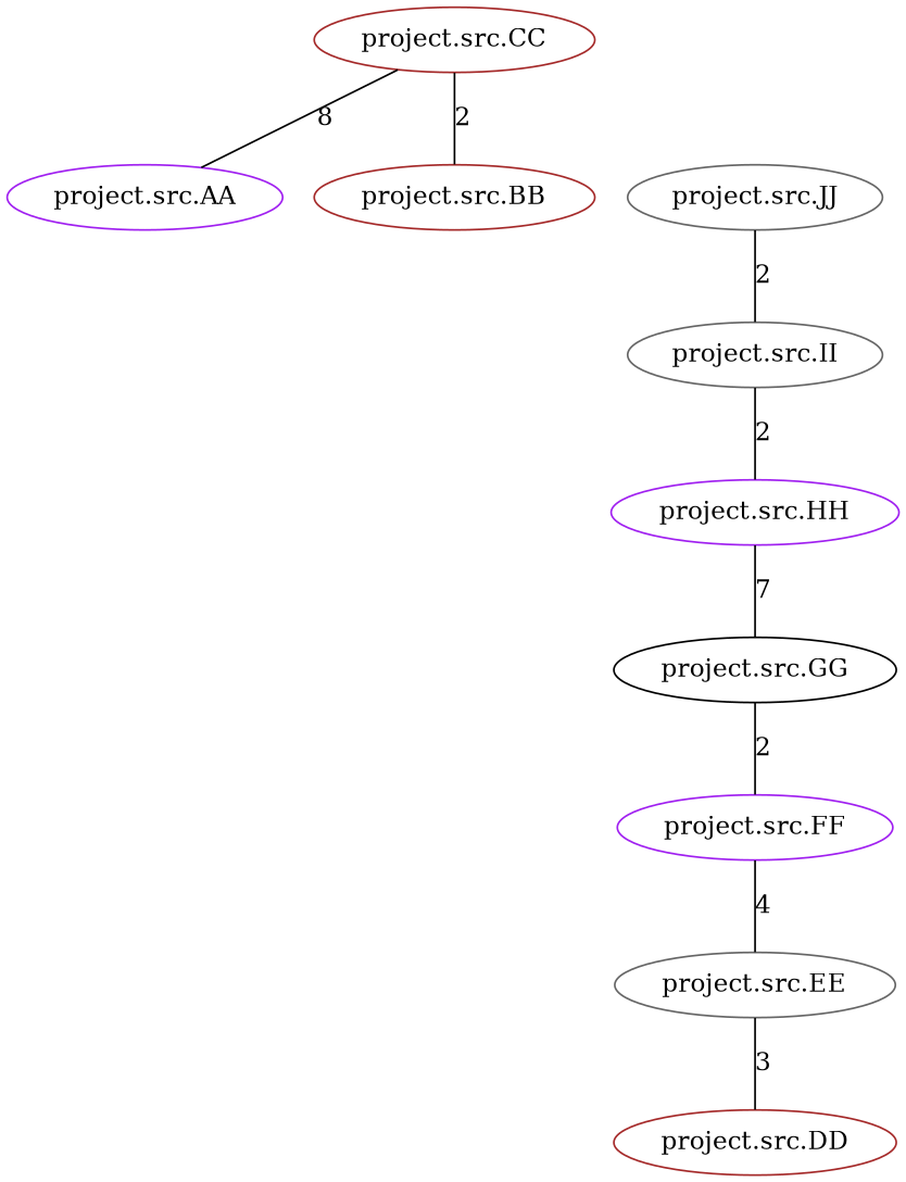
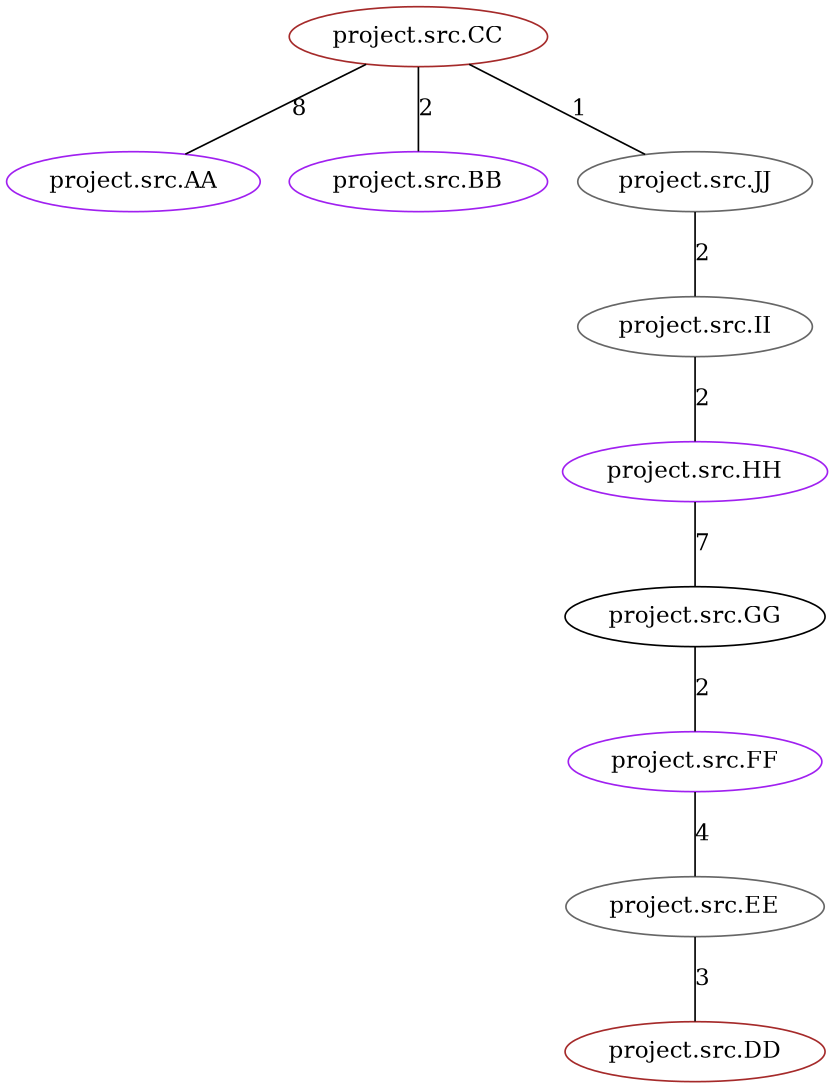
  digraph {
    node [color=purple]
    edge [dir=none]
    "project.src.AA"
    "project.src.CC" [color=brown]
-   "project.src.BB" [color=brown]
+   "project.src.BB"
    "project.src.JJ" [color=gray40]
    "project.src.II" [color=gray40]
    "project.src.EE" [color=gray40]
    "project.src.DD" [color=brown]
    "project.src.FF"
    "project.src.GG" [color=black]
    "project.src.HH"
    "project.src.CC" -> "project.src.AA" [label=8]
    "project.src.CC" -> "project.src.BB" [label=2]
+   "project.src.CC" -> "project.src.JJ" [label=1]
    "project.src.JJ" -> "project.src.II" [label=2]
    "project.src.II" -> "project.src.HH" [label=2]
    "project.src.EE" -> "project.src.DD" [label=3]
    "project.src.FF" -> "project.src.EE" [label=4]
    "project.src.GG" -> "project.src.FF" [label=2]
    "project.src.HH" -> "project.src.GG" [label=7]
  }
